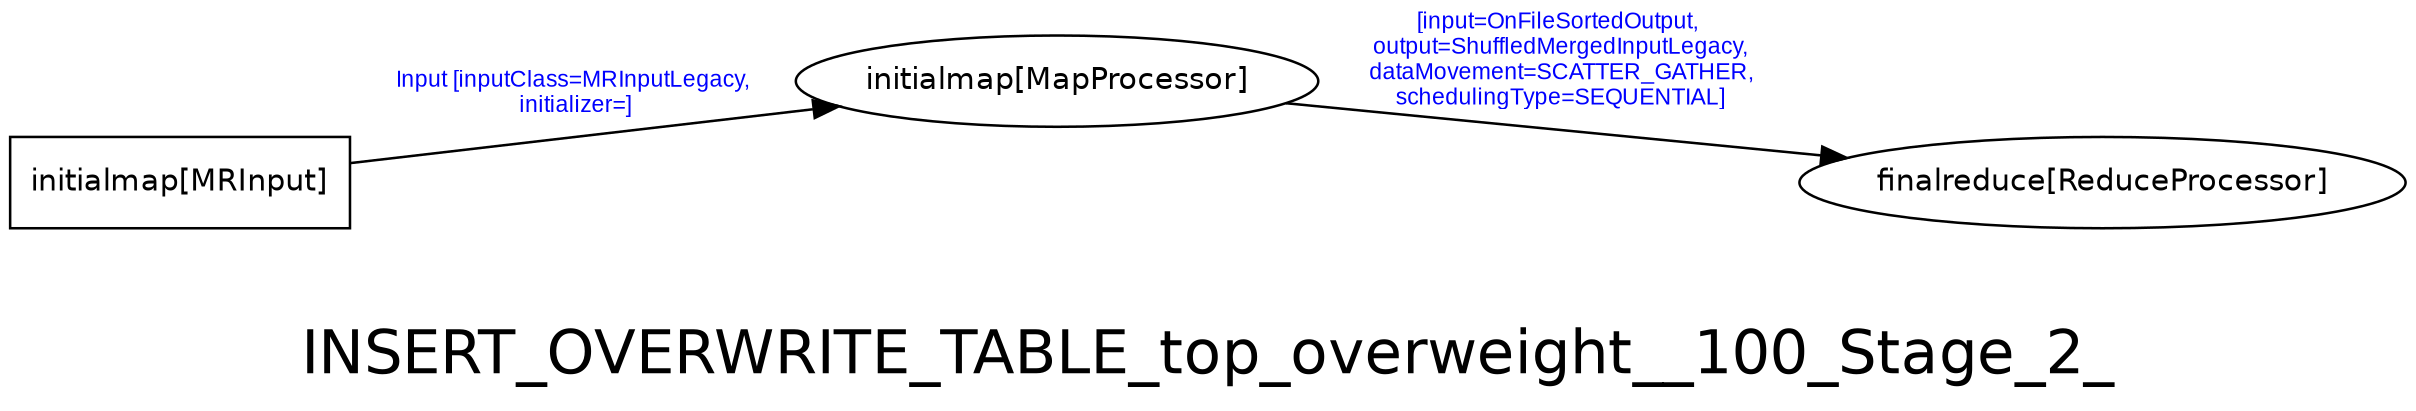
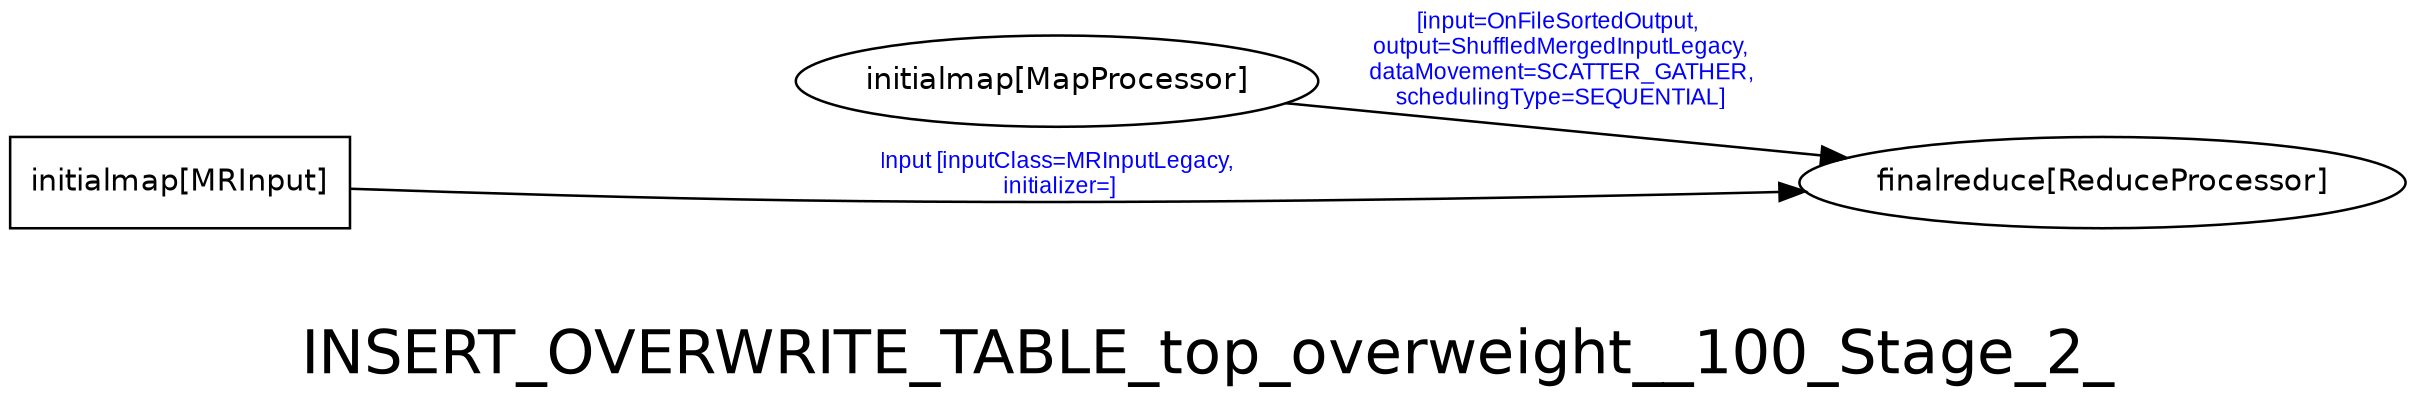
  digraph {
    fontname=Helvetica
    fontsize=24
    label=INSERT_OVERWRITE_TABLE_top_overweight__100_Stage_2_
    rankdir=LR
    node [fontname=Helvetica fontsize=12]
    edge [fontcolor=blue fontname=Arial fontsize=9]
    n1 [label="initialmap[MRInput]" shape=box]
    n2 [label="initialmap[MapProcessor]"]
    n3 [label="finalreduce[ReduceProcessor]"]
-   n1 -> n2 [label="Input [inputClass=MRInputLegacy,\n initializer=]"]
+   n1 -> n3 [label="Input [inputClass=MRInputLegacy,\n initializer=]"]
    n2 -> n3 [label="[input=OnFileSortedOutput,\n output=ShuffledMergedInputLegacy,\n dataMovement=SCATTER_GATHER,\n schedulingType=SEQUENTIAL]"]
  }
